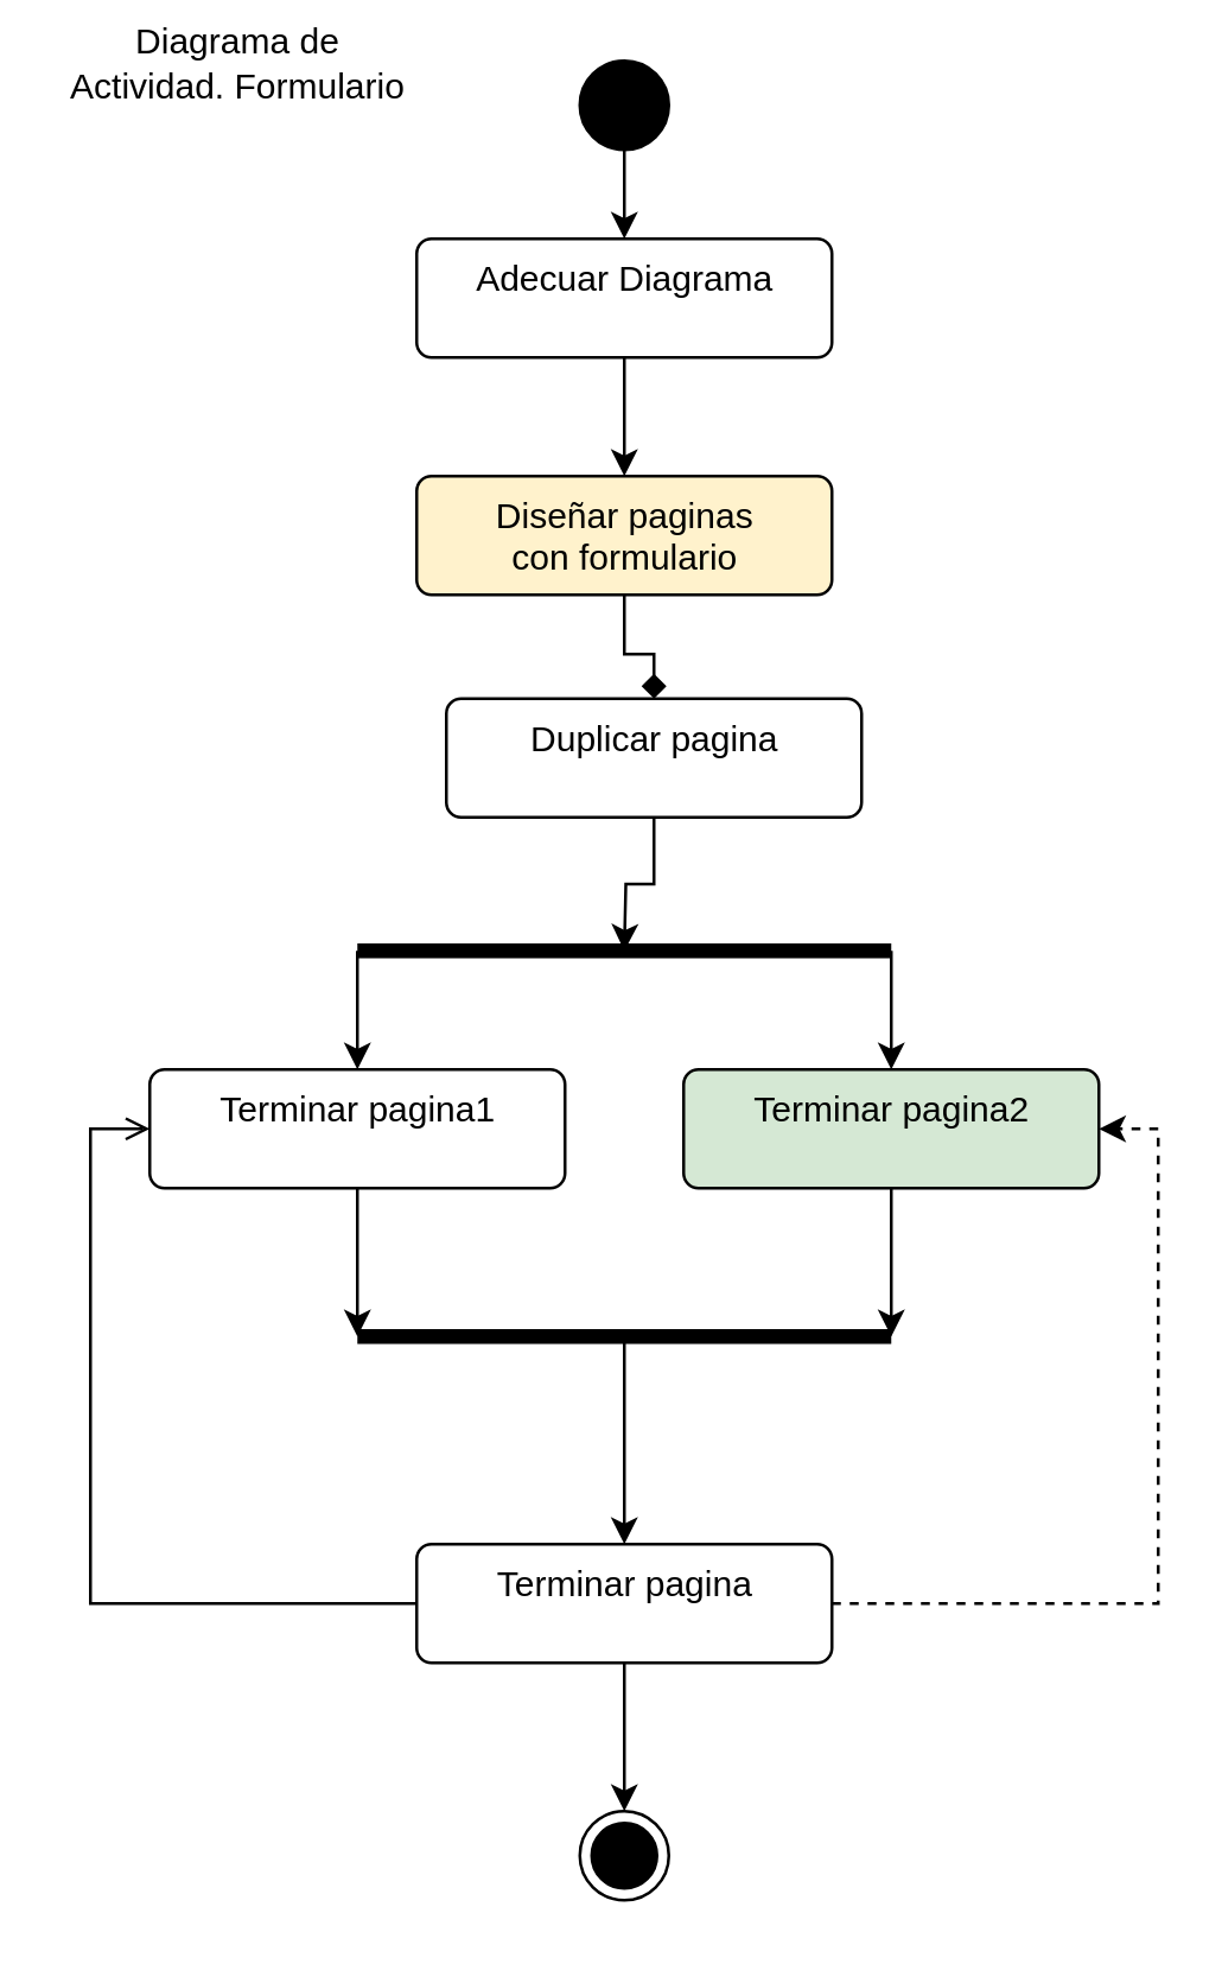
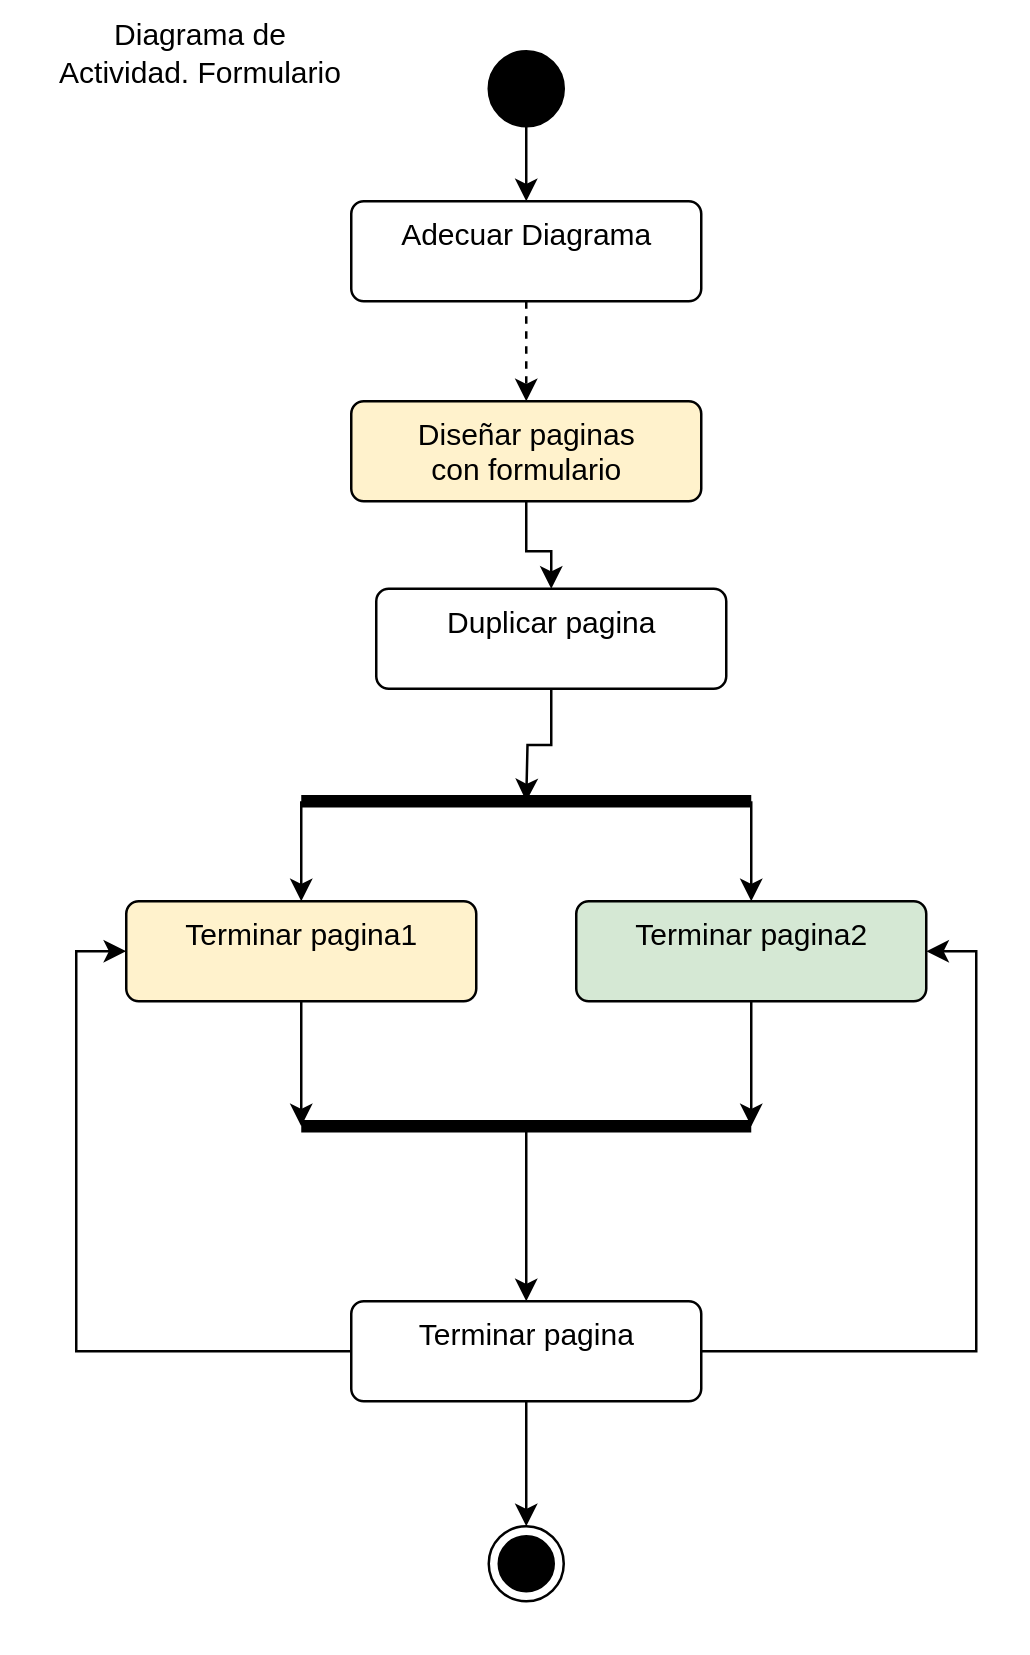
  <mxCell id="0" />
  <mxCell id="1" parent="0" />
  <mxCell id="2" style="edgeStyle=orthogonalEdgeStyle;rounded=0;orthogonalLoop=1;jettySize=auto;html=1;exitX=0.5;exitY=1;exitDx=0;exitDy=0;entryX=0.5;entryY=0;entryDx=0;entryDy=0;strokeWidth=1;" parent="1" source="3" target="5" edge="1"><mxGeometry relative="1" as="geometry" /></mxCell>
  <mxCell id="3" value="" style="shape=ellipse;html=1;fillColor=#000000;fontSize=18;fontColor=#ffffff;" parent="1" vertex="1"><mxGeometry x="195" y="20" width="30" height="30" as="geometry" /></mxCell>
- <mxCell id="4" style="edgeStyle=orthogonalEdgeStyle;rounded=0;orthogonalLoop=1;jettySize=auto;html=1;entryX=0.5;entryY=0;entryDx=0;entryDy=0;strokeWidth=1;" parent="1" source="5" target="7" edge="1"><mxGeometry relative="1" as="geometry" /></mxCell>
+ <mxCell id="4" style="edgeStyle=orthogonalEdgeStyle;rounded=0;orthogonalLoop=1;jettySize=auto;html=1;entryX=0.5;entryY=0;entryDx=0;entryDy=0;strokeWidth=1;dashed=1;" parent="1" source="5" target="7" edge="1"><mxGeometry relative="1" as="geometry" /></mxCell>
  <mxCell id="5" value="Adecuar Diagrama" style="html=1;align=center;verticalAlign=top;rounded=1;absoluteArcSize=1;arcSize=10;dashed=0;" parent="1" vertex="1"><mxGeometry x="140" y="80" width="140" height="40" as="geometry" /></mxCell>
- <mxCell id="6" style="edgeStyle=orthogonalEdgeStyle;rounded=0;orthogonalLoop=1;jettySize=auto;html=1;strokeWidth=1;endArrow=diamond;" parent="1" source="7" target="9" edge="1"><mxGeometry relative="1" as="geometry" /></mxCell>
+ <mxCell id="6" style="edgeStyle=orthogonalEdgeStyle;rounded=0;orthogonalLoop=1;jettySize=auto;html=1;strokeWidth=1;" parent="1" source="7" target="9" edge="1"><mxGeometry relative="1" as="geometry" /></mxCell>
  <mxCell id="7" value="Diseñar paginas &lt;br&gt;con formulario" style="html=1;align=center;verticalAlign=top;rounded=1;absoluteArcSize=1;arcSize=10;dashed=0;fillColor=#fff2cc;" parent="1" vertex="1"><mxGeometry x="140" y="160" width="140" height="40" as="geometry" /></mxCell>
  <mxCell id="8" style="edgeStyle=orthogonalEdgeStyle;rounded=0;orthogonalLoop=1;jettySize=auto;html=1;exitX=0.5;exitY=1;exitDx=0;exitDy=0;strokeWidth=1;" parent="1" source="9" edge="1"><mxGeometry relative="1" as="geometry"><mxPoint x="210" y="320" as="targetPoint" /></mxGeometry></mxCell>
  <mxCell id="9" value="Duplicar pagina" style="html=1;align=center;verticalAlign=top;rounded=1;absoluteArcSize=1;arcSize=10;dashed=0;" parent="1" vertex="1"><mxGeometry x="150" y="235" width="140" height="40" as="geometry" /></mxCell>
  <mxCell id="10" value="" style="endArrow=none;html=1;strokeWidth=5;" parent="1" edge="1"><mxGeometry width="50" height="50" relative="1" as="geometry"><mxPoint x="120" y="320" as="sourcePoint" /><mxPoint x="300" y="320" as="targetPoint" /></mxGeometry></mxCell>
  <mxCell id="11" style="edgeStyle=orthogonalEdgeStyle;rounded=0;orthogonalLoop=1;jettySize=auto;html=1;strokeWidth=1;" parent="1" source="12" edge="1"><mxGeometry relative="1" as="geometry"><mxPoint x="120" y="450" as="targetPoint" /></mxGeometry></mxCell>
- <mxCell id="12" value="Terminar pagina1" style="html=1;align=center;verticalAlign=top;rounded=1;absoluteArcSize=1;arcSize=10;dashed=0;" parent="1" vertex="1"><mxGeometry x="50" y="360" width="140" height="40" as="geometry" /></mxCell>
+ <mxCell id="12" value="Terminar pagina1" style="html=1;align=center;verticalAlign=top;rounded=1;absoluteArcSize=1;arcSize=10;dashed=0;fillColor=#fff2cc;" parent="1" vertex="1"><mxGeometry x="50" y="360" width="140" height="40" as="geometry" /></mxCell>
  <mxCell id="13" style="edgeStyle=orthogonalEdgeStyle;rounded=0;orthogonalLoop=1;jettySize=auto;html=1;exitX=0.5;exitY=1;exitDx=0;exitDy=0;strokeWidth=1;" parent="1" source="14" edge="1"><mxGeometry relative="1" as="geometry"><mxPoint x="300" y="450" as="targetPoint" /></mxGeometry></mxCell>
  <mxCell id="14" value="Terminar pagina2" style="html=1;align=center;verticalAlign=top;rounded=1;absoluteArcSize=1;arcSize=10;dashed=0;fillColor=#d5e8d4;" parent="1" vertex="1"><mxGeometry x="230" y="360" width="140" height="40" as="geometry" /></mxCell>
  <mxCell id="15" style="edgeStyle=orthogonalEdgeStyle;rounded=0;orthogonalLoop=1;jettySize=auto;html=1;exitX=0.5;exitY=1;exitDx=0;exitDy=0;entryX=0.5;entryY=0;entryDx=0;entryDy=0;strokeWidth=1;" parent="1" source="18" target="23" edge="1"><mxGeometry relative="1" as="geometry" /></mxCell>
- <mxCell id="16" style="edgeStyle=orthogonalEdgeStyle;rounded=0;orthogonalLoop=1;jettySize=auto;html=1;entryX=0;entryY=0.5;entryDx=0;entryDy=0;strokeWidth=1;endArrow=open;" parent="1" source="18" target="12" edge="1"><mxGeometry relative="1" as="geometry"><Array as="points"><mxPoint x="30" y="540" /><mxPoint x="30" y="380" /></Array></mxGeometry></mxCell>
- <mxCell id="17" style="edgeStyle=orthogonalEdgeStyle;rounded=0;orthogonalLoop=1;jettySize=auto;html=1;entryX=1;entryY=0.5;entryDx=0;entryDy=0;strokeWidth=1;dashed=1;" parent="1" source="18" target="14" edge="1"><mxGeometry relative="1" as="geometry"><Array as="points"><mxPoint x="390" y="540" /><mxPoint x="390" y="380" /></Array></mxGeometry></mxCell>
+ <mxCell id="16" style="edgeStyle=orthogonalEdgeStyle;rounded=0;orthogonalLoop=1;jettySize=auto;html=1;entryX=0;entryY=0.5;entryDx=0;entryDy=0;strokeWidth=1;" parent="1" source="18" target="12" edge="1"><mxGeometry relative="1" as="geometry"><Array as="points"><mxPoint x="30" y="540" /><mxPoint x="30" y="380" /></Array></mxGeometry></mxCell>
+ <mxCell id="17" style="edgeStyle=orthogonalEdgeStyle;rounded=0;orthogonalLoop=1;jettySize=auto;html=1;entryX=1;entryY=0.5;entryDx=0;entryDy=0;strokeWidth=1;" parent="1" source="18" target="14" edge="1"><mxGeometry relative="1" as="geometry"><Array as="points"><mxPoint x="390" y="540" /><mxPoint x="390" y="380" /></Array></mxGeometry></mxCell>
  <mxCell id="18" value="Terminar pagina" style="html=1;align=center;verticalAlign=top;rounded=1;absoluteArcSize=1;arcSize=10;dashed=0;" parent="1" vertex="1"><mxGeometry x="140" y="520" width="140" height="40" as="geometry" /></mxCell>
  <mxCell id="19" value="" style="endArrow=classic;html=1;strokeWidth=1;entryX=0.5;entryY=0;entryDx=0;entryDy=0;" parent="1" target="14" edge="1"><mxGeometry width="50" height="50" relative="1" as="geometry"><mxPoint x="300" y="320" as="sourcePoint" /><mxPoint x="270" y="350" as="targetPoint" /></mxGeometry></mxCell>
  <mxCell id="20" value="" style="endArrow=classic;html=1;strokeWidth=1;entryX=0.5;entryY=0;entryDx=0;entryDy=0;" parent="1" target="12" edge="1"><mxGeometry width="50" height="50" relative="1" as="geometry"><mxPoint x="120" y="320" as="sourcePoint" /><mxPoint x="270" y="350" as="targetPoint" /></mxGeometry></mxCell>
  <mxCell id="21" value="" style="endArrow=none;html=1;strokeWidth=5;" parent="1" edge="1"><mxGeometry width="50" height="50" relative="1" as="geometry"><mxPoint x="120" y="450" as="sourcePoint" /><mxPoint x="300" y="450" as="targetPoint" /></mxGeometry></mxCell>
  <mxCell id="22" value="" style="endArrow=classic;html=1;strokeWidth=1;" parent="1" target="18" edge="1"><mxGeometry width="50" height="50" relative="1" as="geometry"><mxPoint x="210" y="450" as="sourcePoint" /><mxPoint x="270" y="440" as="targetPoint" /></mxGeometry></mxCell>
  <mxCell id="23" value="" style="ellipse;html=1;shape=endState;fillColor=#000000;strokeColor=#000000;" parent="1" vertex="1"><mxGeometry x="195" y="610" width="30" height="30" as="geometry" /></mxCell>
  <mxCell id="24" value="Diagrama de Actividad. Formulario" style="text;html=1;strokeColor=none;fillColor=none;align=center;verticalAlign=middle;whiteSpace=wrap;rounded=0;" parent="1" vertex="1"><mxGeometry x="20" y="20" width="120" as="geometry" /></mxCell>
